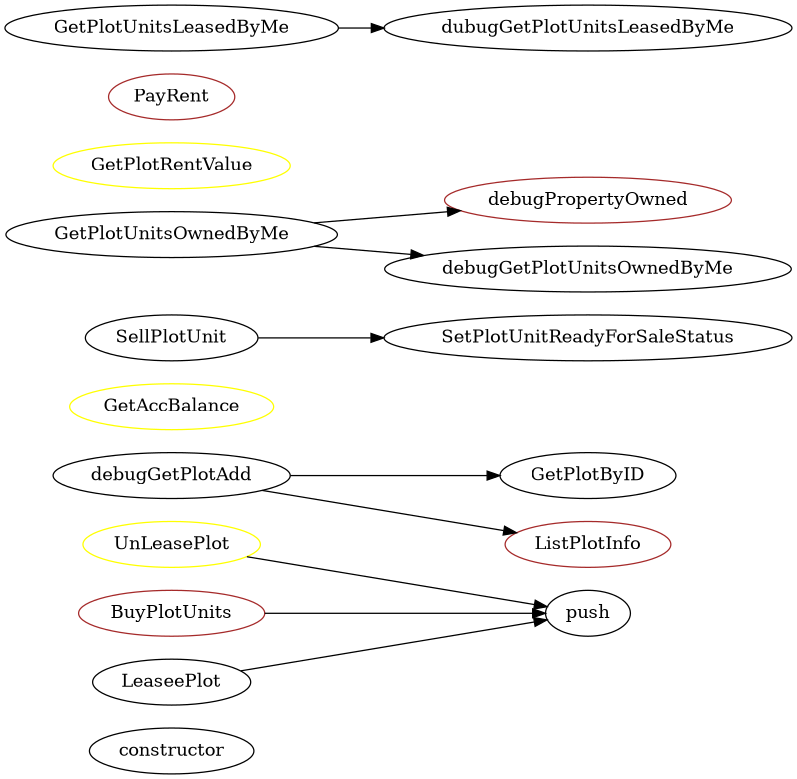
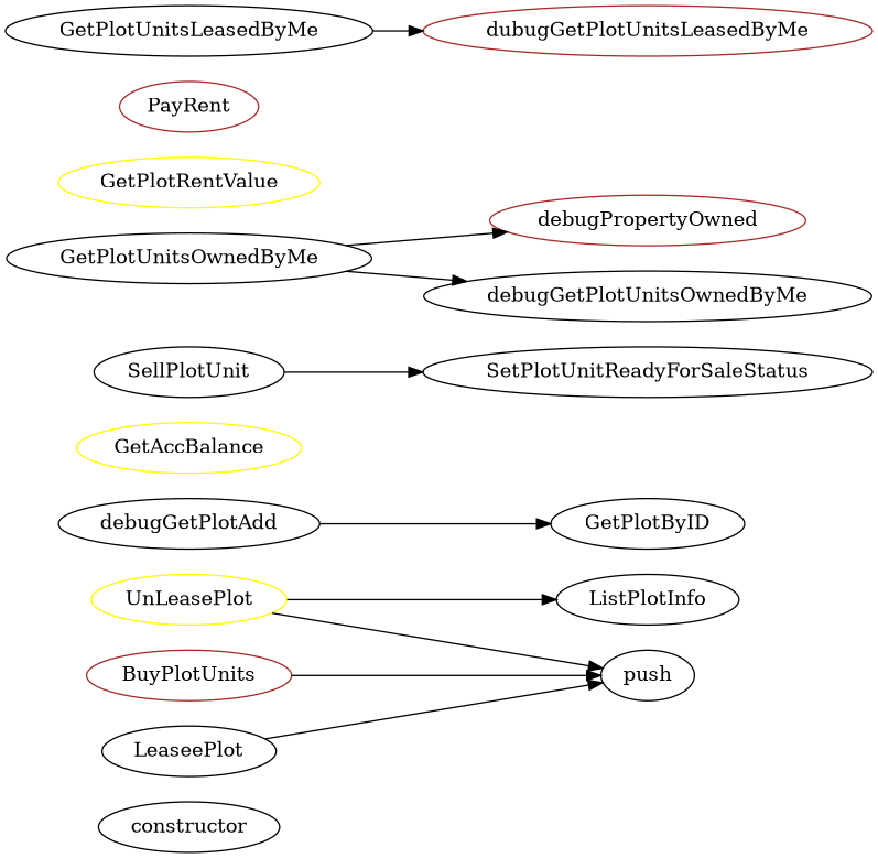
  strict digraph {
    rankdir=LR
    constructor
    debugGetPlotAdd
    GetPlotByID
-   ListPlotInfo [color=brown]
+   ListPlotInfo
    GetAccBalance [color=yellow]
    BuyPlotUnits [color=brown]
    push
    SellPlotUnit
    SetPlotUnitReadyForSaleStatus
    debugPropertyOwned [color=brown]
    GetPlotUnitsOwnedByMe
    debugGetPlotUnitsOwnedByMe
    GetPlotRentValue [color=yellow]
    LeaseePlot
    PayRent [color=brown]
    UnLeasePlot [color=yellow]
    GetPlotUnitsLeasedByMe
-   dubugGetPlotUnitsLeasedByMe
+   dubugGetPlotUnitsLeasedByMe [color=brown]
    debugGetPlotAdd -> GetPlotByID
-   debugGetPlotAdd -> ListPlotInfo
+   UnLeasePlot -> ListPlotInfo
    BuyPlotUnits -> push
    SellPlotUnit -> SetPlotUnitReadyForSaleStatus
    GetPlotUnitsOwnedByMe -> debugPropertyOwned
    GetPlotUnitsOwnedByMe -> debugGetPlotUnitsOwnedByMe
    LeaseePlot -> push
    UnLeasePlot -> push
    GetPlotUnitsLeasedByMe -> dubugGetPlotUnitsLeasedByMe
  }
